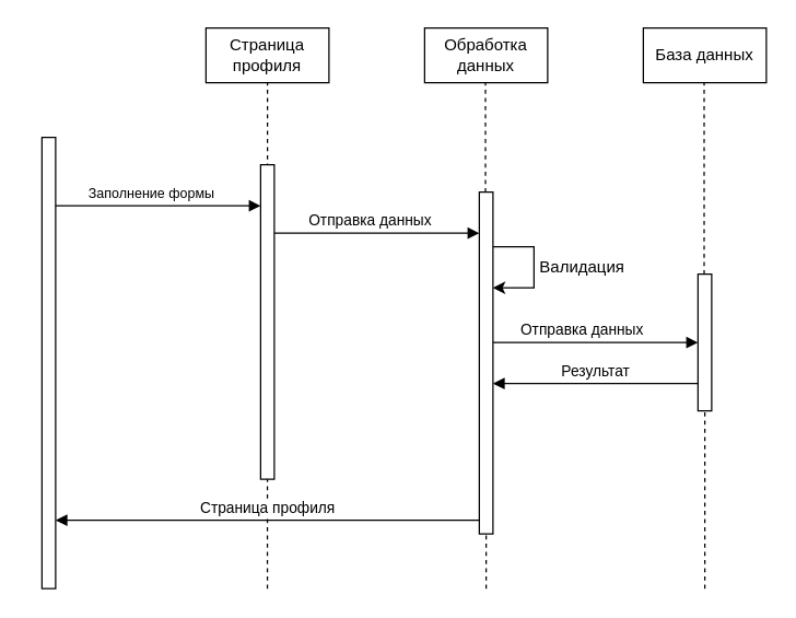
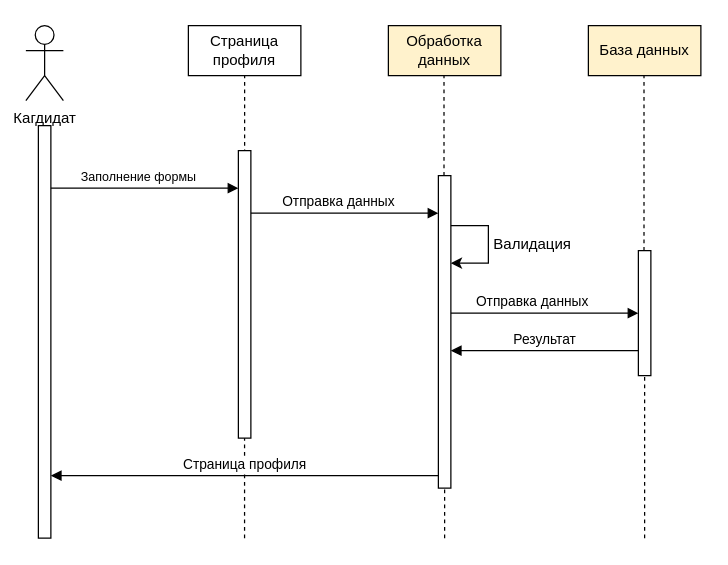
  <mxCell id="0" />
  <mxCell id="1" parent="0" />
+ <mxCell id="2" value="Кагдидат" style="shape=umlActor;verticalLabelPosition=bottom;verticalAlign=top;html=1;outlineConnect=0;" vertex="1" parent="1"><mxGeometry x="20" y="20" width="30" height="60" as="geometry" /></mxCell>
  <mxCell id="3" value="" style="html=1;points=[];perimeter=orthogonalPerimeter;outlineConnect=0;targetShapes=umlLifeline;portConstraint=eastwest;newEdgeStyle={&quot;edgeStyle&quot;:&quot;elbowEdgeStyle&quot;,&quot;elbow&quot;:&quot;vertical&quot;,&quot;curved&quot;:0,&quot;rounded&quot;:0};" vertex="1" parent="1"><mxGeometry x="30" y="100" width="10" height="330" as="geometry" /></mxCell>
  <mxCell id="4" value="Страница профиля" style="rounded=0;whiteSpace=wrap;html=1;" vertex="1" parent="1"><mxGeometry x="150" y="20" width="90" height="40" as="geometry" /></mxCell>
  <mxCell id="5" value="&lt;font style=&quot;font-size: 10px;&quot;&gt;Заполнение формы&lt;/font&gt;" style="html=1;verticalAlign=bottom;endArrow=block;edgeStyle=elbowEdgeStyle;elbow=vertical;curved=0;rounded=0;" edge="1" parent="1" target="7"><mxGeometry x="-0.067" relative="1" as="geometry"><mxPoint x="40" y="150" as="sourcePoint" /><Array as="points"><mxPoint x="105" y="150" /></Array><mxPoint x="120" y="150" as="targetPoint" /><mxPoint as="offset" /></mxGeometry></mxCell>
  <mxCell id="6" value="" style="endArrow=none;dashed=1;html=1;rounded=0;entryX=0.5;entryY=1;entryDx=0;entryDy=0;" edge="1" parent="1" target="4"><mxGeometry width="50" height="50" relative="1" as="geometry"><mxPoint x="195" y="140" as="sourcePoint" /><mxPoint x="230" y="80" as="targetPoint" /></mxGeometry></mxCell>
  <mxCell id="7" value="" style="html=1;points=[];perimeter=orthogonalPerimeter;outlineConnect=0;targetShapes=umlLifeline;portConstraint=eastwest;newEdgeStyle={&quot;edgeStyle&quot;:&quot;elbowEdgeStyle&quot;,&quot;elbow&quot;:&quot;vertical&quot;,&quot;curved&quot;:0,&quot;rounded&quot;:0};" vertex="1" parent="1"><mxGeometry x="190" y="120" width="10" height="230" as="geometry" /></mxCell>
- <mxCell id="8" value="Обработка данных" style="rounded=0;whiteSpace=wrap;html=1;" vertex="1" parent="1"><mxGeometry x="310" y="20" width="90" height="40" as="geometry" /></mxCell>
+ <mxCell id="8" value="Обработка данных" style="rounded=0;whiteSpace=wrap;html=1;fillColor=#fff2cc;" vertex="1" parent="1"><mxGeometry x="310" y="20" width="90" height="40" as="geometry" /></mxCell>
  <mxCell id="9" value="" style="endArrow=none;dashed=1;html=1;rounded=0;" edge="1" parent="1" target="7"><mxGeometry width="50" height="50" relative="1" as="geometry"><mxPoint x="194.95" y="430" as="sourcePoint" /><mxPoint x="195" y="420" as="targetPoint" /></mxGeometry></mxCell>
  <mxCell id="10" value="" style="endArrow=none;dashed=1;html=1;rounded=0;entryX=0.5;entryY=1;entryDx=0;entryDy=0;" edge="1" parent="1"><mxGeometry width="50" height="50" relative="1" as="geometry"><mxPoint x="354.5" y="140" as="sourcePoint" /><mxPoint x="354.5" y="60" as="targetPoint" /></mxGeometry></mxCell>
  <mxCell id="11" value="" style="html=1;points=[];perimeter=orthogonalPerimeter;outlineConnect=0;targetShapes=umlLifeline;portConstraint=eastwest;newEdgeStyle={&quot;edgeStyle&quot;:&quot;elbowEdgeStyle&quot;,&quot;elbow&quot;:&quot;vertical&quot;,&quot;curved&quot;:0,&quot;rounded&quot;:0};" vertex="1" parent="1"><mxGeometry x="350" y="140" width="10" height="250" as="geometry" /></mxCell>
  <mxCell id="12" value="" style="endArrow=none;dashed=1;html=1;rounded=0;" edge="1" parent="1" target="11"><mxGeometry width="50" height="50" relative="1" as="geometry"><mxPoint x="355" y="430" as="sourcePoint" /><mxPoint x="344.98" y="420" as="targetPoint" /></mxGeometry></mxCell>
  <mxCell id="13" value="Отправка данных" style="html=1;verticalAlign=bottom;endArrow=block;edgeStyle=elbowEdgeStyle;elbow=vertical;curved=0;rounded=0;" edge="1" parent="1"><mxGeometry x="-0.067" relative="1" as="geometry"><mxPoint x="200" y="170" as="sourcePoint" /><Array as="points"><mxPoint x="265" y="170" /></Array><mxPoint x="350" y="170" as="targetPoint" /><mxPoint as="offset" /></mxGeometry></mxCell>
- <mxCell id="14" value="База данных" style="rounded=0;whiteSpace=wrap;html=1;" vertex="1" parent="1"><mxGeometry x="470" y="20" width="90" height="40" as="geometry" /></mxCell>
+ <mxCell id="14" value="База данных" style="rounded=0;whiteSpace=wrap;html=1;fillColor=#fff2cc;" vertex="1" parent="1"><mxGeometry x="470" y="20" width="90" height="40" as="geometry" /></mxCell>
  <mxCell id="15" value="" style="endArrow=none;dashed=1;html=1;rounded=0;entryX=0.5;entryY=1;entryDx=0;entryDy=0;" edge="1" parent="1" source="16"><mxGeometry width="50" height="50" relative="1" as="geometry"><mxPoint x="514.5" y="140" as="sourcePoint" /><mxPoint x="514.5" y="60" as="targetPoint" /></mxGeometry></mxCell>
  <mxCell id="16" value="" style="html=1;points=[];perimeter=orthogonalPerimeter;outlineConnect=0;targetShapes=umlLifeline;portConstraint=eastwest;newEdgeStyle={&quot;edgeStyle&quot;:&quot;elbowEdgeStyle&quot;,&quot;elbow&quot;:&quot;vertical&quot;,&quot;curved&quot;:0,&quot;rounded&quot;:0};" vertex="1" parent="1"><mxGeometry x="510" y="200" width="10" height="100" as="geometry" /></mxCell>
  <mxCell id="17" value="" style="endArrow=none;dashed=1;html=1;rounded=0;" edge="1" parent="1" target="16"><mxGeometry width="50" height="50" relative="1" as="geometry"><mxPoint x="515" y="430" as="sourcePoint" /><mxPoint x="504.98" y="420" as="targetPoint" /></mxGeometry></mxCell>
  <mxCell id="18" value="Отправка данных" style="html=1;verticalAlign=bottom;endArrow=block;edgeStyle=elbowEdgeStyle;elbow=vertical;curved=0;rounded=0;" edge="1" parent="1"><mxGeometry x="-0.133" relative="1" as="geometry"><mxPoint x="360" y="250" as="sourcePoint" /><Array as="points"><mxPoint x="425" y="250" /></Array><mxPoint x="510" y="250" as="targetPoint" /><mxPoint as="offset" /></mxGeometry></mxCell>
  <mxCell id="19" value="Результат" style="html=1;verticalAlign=bottom;endArrow=block;edgeStyle=elbowEdgeStyle;elbow=vertical;curved=0;rounded=0;" edge="1" parent="1"><mxGeometry relative="1" as="geometry"><mxPoint x="510" y="280" as="sourcePoint" /><Array as="points" /><mxPoint x="360" y="280" as="targetPoint" /><mxPoint as="offset" /></mxGeometry></mxCell>
  <mxCell id="20" value="Страница профиля" style="html=1;verticalAlign=bottom;endArrow=block;edgeStyle=elbowEdgeStyle;elbow=vertical;curved=0;rounded=0;" edge="1" parent="1" target="3"><mxGeometry relative="1" as="geometry"><mxPoint x="350" y="380" as="sourcePoint" /><Array as="points" /><mxPoint x="200" y="380" as="targetPoint" /><mxPoint as="offset" /></mxGeometry></mxCell>
  <mxCell id="21" value="" style="endArrow=classic;html=1;rounded=0;" edge="1" parent="1"><mxGeometry width="50" height="50" relative="1" as="geometry"><mxPoint x="360" y="180" as="sourcePoint" /><mxPoint x="360" y="210" as="targetPoint" /><Array as="points"><mxPoint x="390" y="180" /><mxPoint x="390" y="210" /></Array></mxGeometry></mxCell>
  <mxCell id="22" value="Валидация" style="text;html=1;align=center;verticalAlign=middle;resizable=0;points=[];autosize=1;strokeColor=none;fillColor=none;" vertex="1" parent="1"><mxGeometry x="380" y="180" width="90" height="30" as="geometry" /></mxCell>
